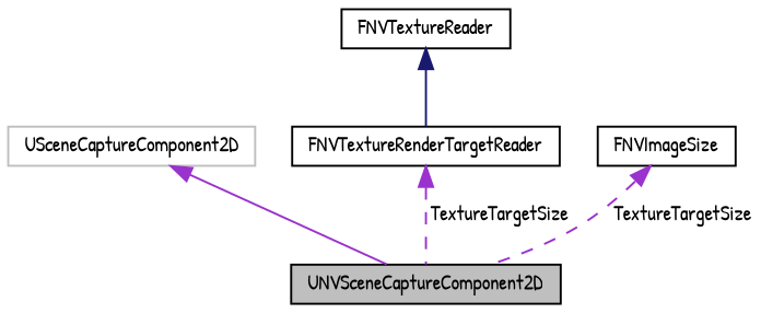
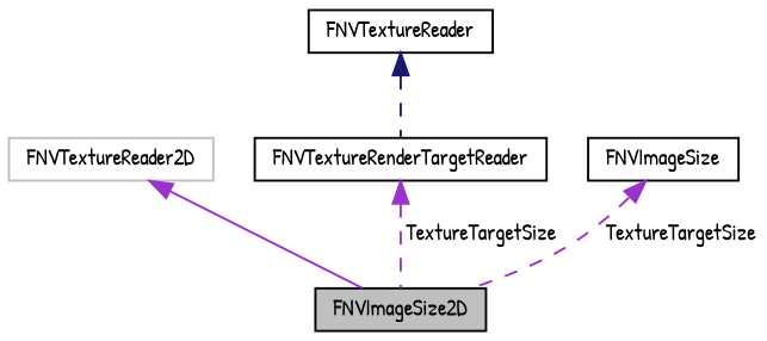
  digraph {
    fontname="Patrick Hand"
    node [color=black fillcolor=white fontname="Patrick Hand" fontsize=10 shape=record style=filled]
    edge [color=darkorchid3 dir=back fontname="Patrick Hand" fontsize=10 labelfontname=Helvetica labelfontsize=10 style=solid]
-   n1 [fillcolor=grey75 fontcolor=black height=0.2 label=UNVSceneCaptureComponent2D width=0.4]
-   n2 [color=grey75 height=0.2 label=USceneCaptureComponent2D width=0.4]
+   n1 [fillcolor=grey75 fontcolor=black height=0.2 label=FNVImageSize2D width=0.4]
+   n2 [color=grey75 height=0.2 label=FNVTextureReader2D width=0.4]
    n3 [height=0.2 label=FNVTextureRenderTargetReader width=0.4]
    n4 [height=0.2 label=FNVTextureReader width=0.4]
    n5 [height=0.2 label=FNVImageSize width=0.4]
    n2 -> n1
    n3 -> n1 [label=" TextureTargetSize" style=dashed]
-   n4 -> n3 [color=midnightblue]
+   n4 -> n3 [color=midnightblue style=dashed]
    n5 -> n1 [label=" TextureTargetSize" style=dashed]
  }
